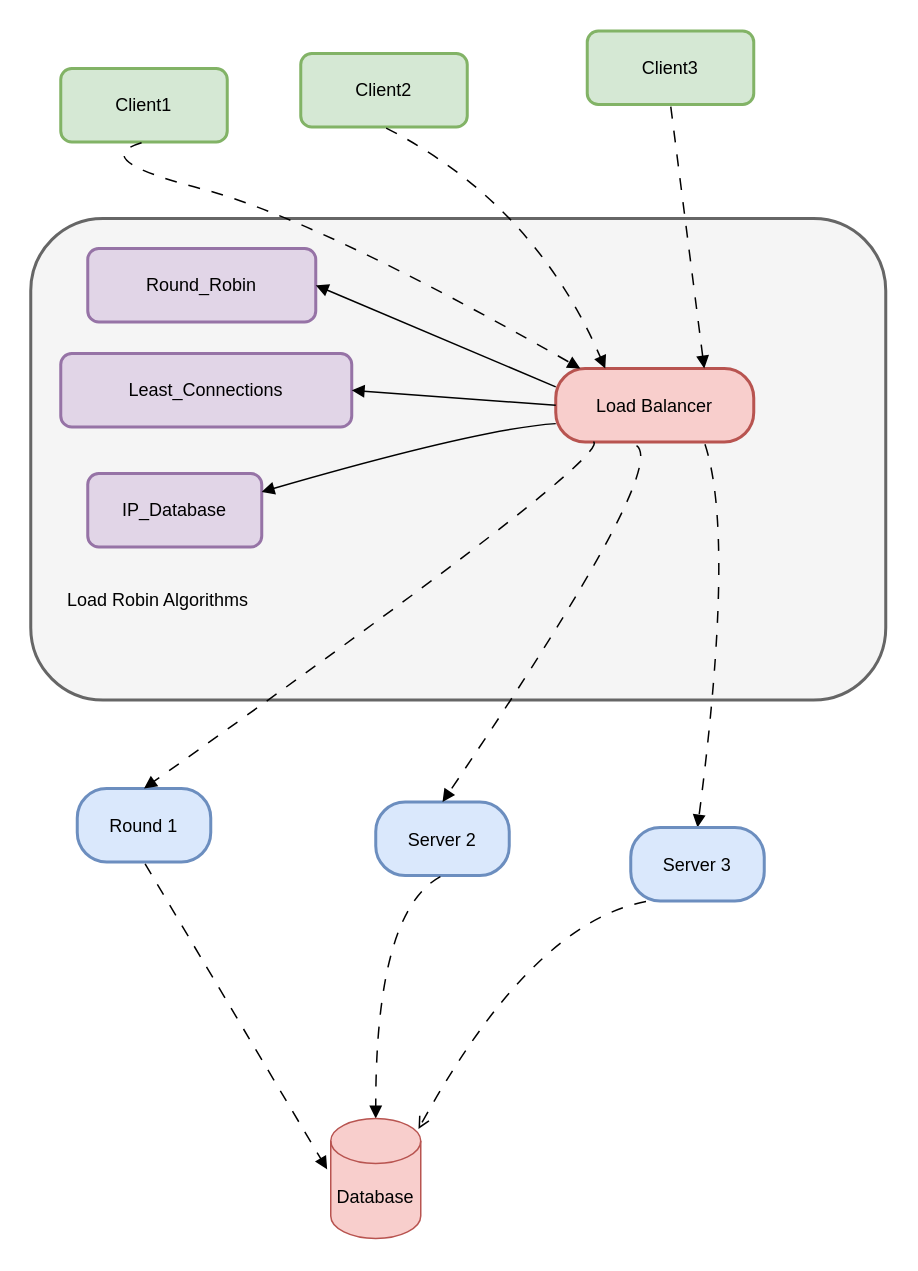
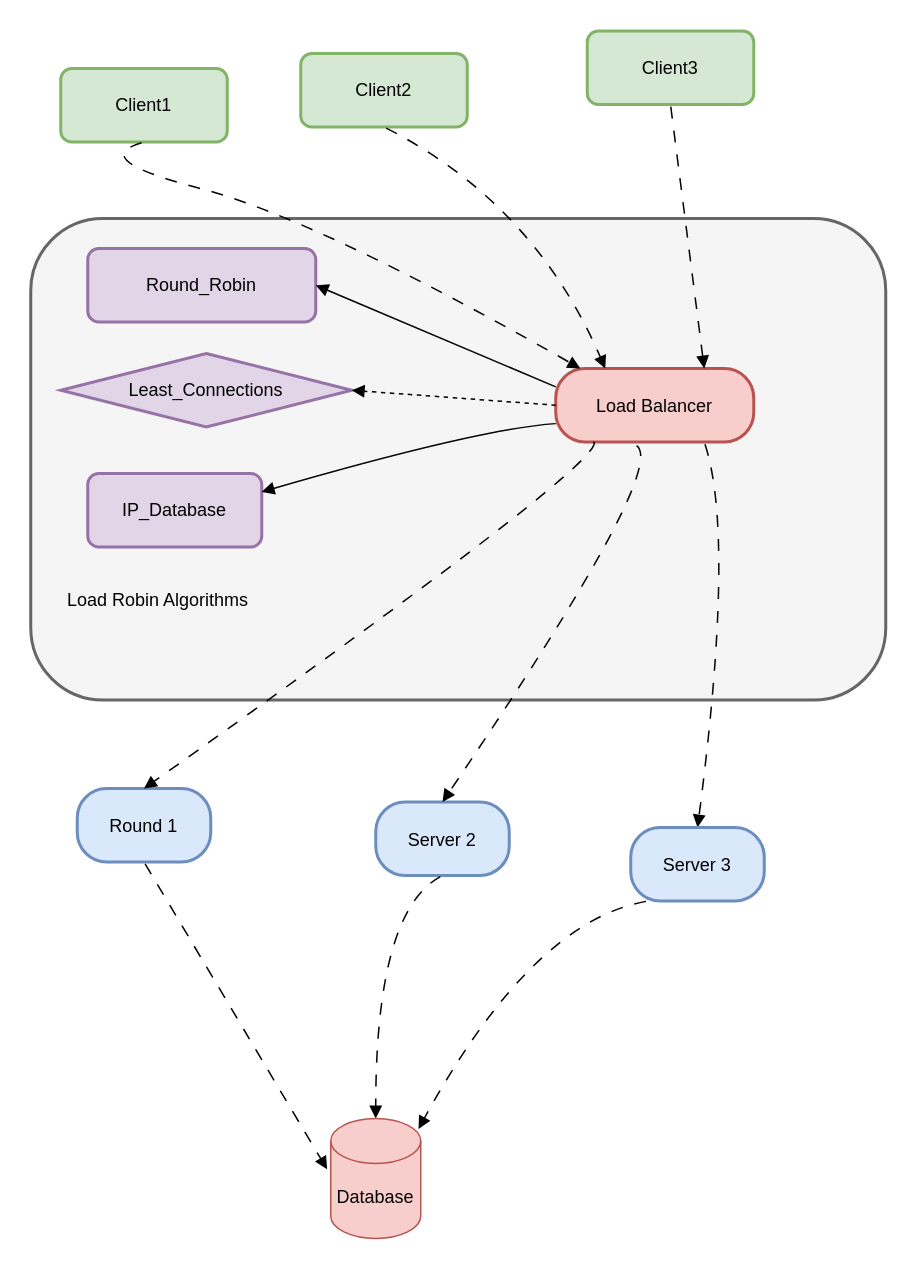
  <mxCell id="0" />
  <mxCell id="1" parent="0" />
  <mxCell id="2" value="" style="whiteSpace=wrap;strokeWidth=2;rounded=1;fillColor=#f5f5f5;fontColor=#333333;strokeColor=#666666;" vertex="1" parent="1"><mxGeometry x="20" y="145" width="570" height="321" as="geometry" /></mxCell>
  <mxCell id="3" value="Client1" style="whiteSpace=wrap;strokeWidth=2;rounded=1;fillColor=#d5e8d4;strokeColor=#82b366;" vertex="1" parent="1"><mxGeometry x="40" y="45" width="111" height="49" as="geometry" /></mxCell>
  <mxCell id="4" value="Load Balancer" style="rounded=1;arcSize=40;strokeWidth=2;fillColor=#f8cecc;strokeColor=#b85450;" vertex="1" parent="1"><mxGeometry x="370" y="245" width="132" height="49" as="geometry" /></mxCell>
  <mxCell id="5" value="Client2" style="whiteSpace=wrap;strokeWidth=2;rounded=1;fillColor=#d5e8d4;strokeColor=#82b366;" vertex="1" parent="1"><mxGeometry x="200" y="35" width="111" height="49" as="geometry" /></mxCell>
  <mxCell id="6" value="Client3" style="whiteSpace=wrap;strokeWidth=2;rounded=1;fillColor=#d5e8d4;strokeColor=#82b366;" vertex="1" parent="1"><mxGeometry x="391" y="20" width="111" height="49" as="geometry" /></mxCell>
  <mxCell id="7" value="Round 1" style="rounded=1;arcSize=40;strokeWidth=2;fillColor=#dae8fc;strokeColor=#6c8ebf;" vertex="1" parent="1"><mxGeometry x="51" y="525" width="89" height="49" as="geometry" /></mxCell>
  <mxCell id="8" value="Server 2" style="rounded=1;arcSize=40;strokeWidth=2;fillColor=#dae8fc;strokeColor=#6c8ebf;" vertex="1" parent="1"><mxGeometry x="250" y="534" width="89" height="49" as="geometry" /></mxCell>
  <mxCell id="9" value="Round_Robin" style="whiteSpace=wrap;strokeWidth=2;rounded=1;fillColor=#e1d5e7;strokeColor=#9673a6;" vertex="1" parent="1"><mxGeometry x="58" y="165" width="152" height="49" as="geometry" /></mxCell>
- <mxCell id="10" value="Least_Connections" style="whiteSpace=wrap;strokeWidth=2;rounded=1;fillColor=#e1d5e7;strokeColor=#9673a6;" vertex="1" parent="1"><mxGeometry x="40" y="235" width="194" height="49" as="geometry" /></mxCell>
+ <mxCell id="10" value="Least_Connections" style="rhombus;whiteSpace=wrap;strokeWidth=2;fillColor=#e1d5e7;strokeColor=#9673a6;" vertex="1" parent="1"><mxGeometry x="40" y="235" width="194" height="49" as="geometry" /></mxCell>
  <mxCell id="11" value="IP_Database" style="whiteSpace=wrap;strokeWidth=2;rounded=1;fillColor=#e1d5e7;strokeColor=#9673a6;" vertex="1" parent="1"><mxGeometry x="58" y="315" width="116" height="49" as="geometry" /></mxCell>
  <mxCell id="12" value="" style="curved=1;startArrow=none;endArrow=block;exitX=0.5;exitY=1;entryX=0.124;entryY=0;rounded=1;backgroundOutline=0;orthogonalLoop=0;flowAnimation=1;entryDx=0;entryDy=0;entryPerimeter=0;" edge="1" parent="1" source="3" target="4"><mxGeometry relative="1" as="geometry"><Array as="points"><mxPoint x="56" y="105" /><mxPoint x="210" y="145" /></Array></mxGeometry></mxCell>
  <mxCell id="13" value="" style="curved=1;startArrow=none;endArrow=block;exitX=0.5;exitY=1;entryX=0.25;entryY=0;rounded=1;flowAnimation=1;entryDx=0;entryDy=0;" edge="1" parent="1" source="5" target="4"><mxGeometry relative="1" as="geometry"><Array as="points"><mxPoint x="355" y="134" /></Array></mxGeometry></mxCell>
  <mxCell id="14" value="" style="curved=1;startArrow=none;endArrow=block;exitX=0.5;exitY=1;entryX=0.75;entryY=0;rounded=1;flowAnimation=1;entryDx=0;entryDy=0;" edge="1" parent="1" source="6" target="4"><mxGeometry relative="1" as="geometry"><Array as="points" /></mxGeometry></mxCell>
  <mxCell id="15" value="" style="curved=1;startArrow=none;endArrow=block;entryX=0.5;entryY=0;rounded=1;flowAnimation=1;exitX=0.179;exitY=0.984;exitDx=0;exitDy=0;exitPerimeter=0;entryDx=0;entryDy=0;" edge="1" parent="1" source="4" target="7"><mxGeometry relative="1" as="geometry"><Array as="points"><mxPoint x="420" y="295" /></Array><mxPoint x="486" y="295" as="sourcePoint" /></mxGeometry></mxCell>
  <mxCell id="16" value="" style="curved=1;startArrow=none;endArrow=block;exitX=0.397;exitY=1.033;entryX=0.5;entryY=0;rounded=1;flowAnimation=1;exitDx=0;exitDy=0;exitPerimeter=0;entryDx=0;entryDy=0;" edge="1" parent="1" source="4" target="8"><mxGeometry relative="1" as="geometry"><Array as="points"><mxPoint x="450" y="305" /></Array></mxGeometry></mxCell>
  <mxCell id="17" value="" style="curved=1;startArrow=none;endArrow=block;exitX=0.75;exitY=1;entryX=0.5;entryY=0;rounded=1;flowAnimation=1;exitDx=0;exitDy=0;entryDx=0;entryDy=0;" edge="1" parent="1" source="4" target="24"><mxGeometry relative="1" as="geometry"><Array as="points"><mxPoint x="490" y="355" /></Array></mxGeometry></mxCell>
  <mxCell id="18" value="" style="curved=1;startArrow=none;endArrow=block;exitX=0;exitY=0.25;entryX=1;entryY=0.5;rounded=1;entryDx=0;entryDy=0;exitDx=0;exitDy=0;" edge="1" parent="1" source="4" target="9"><mxGeometry relative="1" as="geometry"><Array as="points" /></mxGeometry></mxCell>
- <mxCell id="19" value="" style="curved=1;startArrow=none;endArrow=block;entryX=1;entryY=0.5;rounded=1;entryDx=0;entryDy=0;exitX=0;exitY=0.5;exitDx=0;exitDy=0;" edge="1" parent="1" source="4" target="10"><mxGeometry relative="1" as="geometry"><Array as="points" /><mxPoint x="360" y="270" as="sourcePoint" /></mxGeometry></mxCell>
+ <mxCell id="19" value="" style="curved=1;startArrow=none;endArrow=block;entryX=1;entryY=0.5;rounded=1;entryDx=0;entryDy=0;exitX=0;exitY=0.5;exitDx=0;exitDy=0;dashed=1;" edge="1" parent="1" source="4" target="10"><mxGeometry relative="1" as="geometry"><Array as="points" /><mxPoint x="360" y="270" as="sourcePoint" /></mxGeometry></mxCell>
  <mxCell id="20" value="" style="curved=1;startArrow=none;endArrow=block;exitX=0;exitY=0.75;entryX=1;entryY=0.25;rounded=1;exitDx=0;exitDy=0;entryDx=0;entryDy=0;" edge="1" parent="1" source="4" target="11"><mxGeometry relative="1" as="geometry"><Array as="points"><mxPoint x="320" y="285" /></Array></mxGeometry></mxCell>
  <mxCell id="21" value="" style="curved=1;startArrow=none;endArrow=block;exitX=0.5;exitY=1;entryX=0.5;entryY=0;rounded=1;flowAnimation=1;entryDx=0;entryDy=0;entryPerimeter=0;" edge="1" parent="1" source="8" target="26"><mxGeometry relative="1" as="geometry"><Array as="points"><mxPoint x="250" y="605" /></Array></mxGeometry></mxCell>
- <mxCell id="22" value="" style="curved=1;startArrow=none;endArrow=open;exitX=0.49;exitY=1;entryX=0.975;entryY=0.087;rounded=1;flowAnimation=1;entryDx=0;entryDy=0;entryPerimeter=0;" edge="1" parent="1" source="24" target="26"><mxGeometry relative="1" as="geometry"><Array as="points"><mxPoint x="370" y="585" /></Array></mxGeometry></mxCell>
+ <mxCell id="22" value="" style="curved=1;startArrow=none;endArrow=block;exitX=0.49;exitY=1;entryX=0.975;entryY=0.087;rounded=1;flowAnimation=1;entryDx=0;entryDy=0;entryPerimeter=0;" edge="1" parent="1" source="24" target="26"><mxGeometry relative="1" as="geometry"><Array as="points"><mxPoint x="370" y="585" /></Array></mxGeometry></mxCell>
  <mxCell id="23" value="" style="curved=1;startArrow=none;endArrow=block;exitX=0.5;exitY=1;rounded=1;flowAnimation=1;entryX=-0.04;entryY=0.424;entryDx=0;entryDy=0;entryPerimeter=0;" edge="1" parent="1" source="7" target="26"><mxGeometry relative="1" as="geometry"><Array as="points" /><mxPoint x="95" y="544" as="sourcePoint" /><mxPoint x="140" y="785" as="targetPoint" /></mxGeometry></mxCell>
  <mxCell id="24" value="Server 3" style="rounded=1;arcSize=40;strokeWidth=2;fillColor=#dae8fc;strokeColor=#6c8ebf;" vertex="1" parent="1"><mxGeometry x="420" y="551" width="89" height="49" as="geometry" /></mxCell>
  <mxCell id="25" value="Load Robin Algorithms" style="text;html=1;align=center;verticalAlign=middle;whiteSpace=wrap;rounded=0;" vertex="1" parent="1"><mxGeometry x="40" y="385" width="130" height="30" as="geometry" /></mxCell>
  <mxCell id="26" value="Database" style="shape=cylinder3;whiteSpace=wrap;html=1;boundedLbl=1;backgroundOutline=1;size=15;rounded=1;fillColor=#f8cecc;strokeColor=#b85450;" vertex="1" parent="1"><mxGeometry x="220" y="745" width="60" height="80" as="geometry" /></mxCell>
